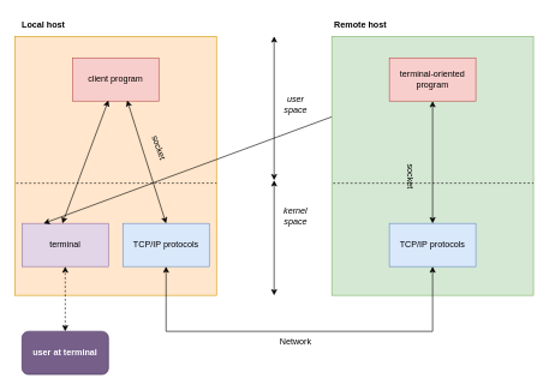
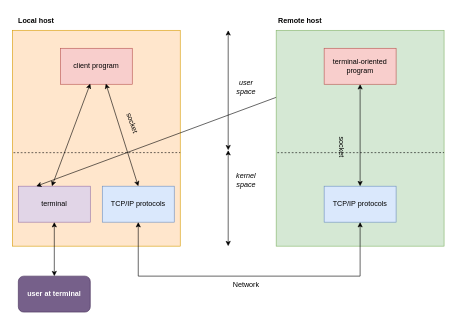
  <mxCell id="0" />
  <mxCell id="1" parent="0" />
  <mxCell id="2" value="" style="rounded=0;whiteSpace=wrap;html=1;fillColor=#ffe6cc;strokeColor=#d79b00;" vertex="1" parent="1"><mxGeometry x="20" y="50" width="280" height="360" as="geometry" /></mxCell>
  <mxCell id="3" value="Local host" style="text;html=1;align=center;verticalAlign=middle;whiteSpace=wrap;rounded=0;fontStyle=1" vertex="1" parent="1"><mxGeometry x="20" y="20" width="80" height="30" as="geometry" /></mxCell>
  <mxCell id="4" value="client program" style="rounded=0;whiteSpace=wrap;html=1;fillColor=#f8cecc;strokeColor=#b85450;" vertex="1" parent="1"><mxGeometry x="100" y="80" width="120" height="60" as="geometry" /></mxCell>
  <mxCell id="5" value="" style="endArrow=none;html=1;rounded=0;exitX=0.007;exitY=0.567;exitDx=0;exitDy=0;exitPerimeter=0;dashed=1;" edge="1" parent="1" source="2"><mxGeometry width="50" height="50" relative="1" as="geometry"><mxPoint x="340" y="330" as="sourcePoint" /><mxPoint x="300" y="254" as="targetPoint" /></mxGeometry></mxCell>
  <mxCell id="6" value="terminal" style="rounded=0;whiteSpace=wrap;html=1;fillColor=#e1d5e7;strokeColor=#9673a6;" vertex="1" parent="1"><mxGeometry x="30" y="310" width="120" height="60" as="geometry" /></mxCell>
  <mxCell id="7" value="TCP/IP protocols" style="rounded=0;whiteSpace=wrap;html=1;fillColor=#dae8fc;strokeColor=#6c8ebf;" vertex="1" parent="1"><mxGeometry x="170" y="310" width="120" height="60" as="geometry" /></mxCell>
  <mxCell id="8" value="&lt;b&gt;user at terminal&lt;/b&gt;" style="rounded=1;whiteSpace=wrap;html=1;fillColor=#76608a;fontColor=#ffffff;strokeColor=#432D57;" vertex="1" parent="1"><mxGeometry x="30" y="460" width="120" height="60" as="geometry" /></mxCell>
- <mxCell id="9" value="" style="endArrow=classic;startArrow=classic;html=1;rounded=0;exitX=0.5;exitY=0;exitDx=0;exitDy=0;entryX=0.5;entryY=1;entryDx=0;entryDy=0;dashed=1;" edge="1" parent="1" source="8" target="6"><mxGeometry width="50" height="50" relative="1" as="geometry"><mxPoint x="340" y="330" as="sourcePoint" /><mxPoint x="390" y="280" as="targetPoint" /></mxGeometry></mxCell>
+ <mxCell id="9" value="" style="endArrow=classic;startArrow=classic;html=1;rounded=0;exitX=0.5;exitY=0;exitDx=0;exitDy=0;entryX=0.5;entryY=1;entryDx=0;entryDy=0;" edge="1" parent="1" source="8" target="6"><mxGeometry width="50" height="50" relative="1" as="geometry"><mxPoint x="340" y="330" as="sourcePoint" /><mxPoint x="390" y="280" as="targetPoint" /></mxGeometry></mxCell>
  <mxCell id="10" value="" style="endArrow=classic;startArrow=classic;html=1;rounded=0;exitX=0.25;exitY=0;exitDx=0;exitDy=0;" edge="1" parent="1" source="6" target="16"><mxGeometry width="50" height="50" relative="1" as="geometry"><mxPoint x="340" y="330" as="sourcePoint" /><mxPoint x="390" y="280" as="targetPoint" /></mxGeometry></mxCell>
  <mxCell id="11" value="" style="endArrow=classic;startArrow=classic;html=1;rounded=0;exitX=0.25;exitY=0;exitDx=0;exitDy=0;entryX=0.2;entryY=0.983;entryDx=0;entryDy=0;entryPerimeter=0;" edge="1" parent="1"><mxGeometry width="50" height="50" relative="1" as="geometry"><mxPoint x="86" y="310" as="sourcePoint" /><mxPoint x="150" y="139" as="targetPoint" /></mxGeometry></mxCell>
  <mxCell id="12" value="" style="endArrow=classic;startArrow=classic;html=1;rounded=0;entryX=0.633;entryY=0.983;entryDx=0;entryDy=0;entryPerimeter=0;exitX=0.5;exitY=0;exitDx=0;exitDy=0;" edge="1" parent="1" source="7" target="4"><mxGeometry width="50" height="50" relative="1" as="geometry"><mxPoint x="340" y="330" as="sourcePoint" /><mxPoint x="390" y="280" as="targetPoint" /></mxGeometry></mxCell>
  <mxCell id="13" value="socket" style="text;html=1;align=center;verticalAlign=middle;whiteSpace=wrap;rounded=0;rotation=70;" vertex="1" parent="1"><mxGeometry x="190" y="190" width="60" height="30" as="geometry" /></mxCell>
  <mxCell id="14" value="" style="rounded=0;whiteSpace=wrap;html=1;fillColor=#d5e8d4;strokeColor=#82b366;" vertex="1" parent="1"><mxGeometry x="460" y="50" width="280" height="360" as="geometry" /></mxCell>
  <mxCell id="15" value="Remote host" style="text;html=1;align=center;verticalAlign=middle;whiteSpace=wrap;rounded=0;fontStyle=1" vertex="1" parent="1"><mxGeometry x="460" y="20" width="80" height="30" as="geometry" /></mxCell>
  <mxCell id="16" value="terminal-oriented program" style="rounded=0;whiteSpace=wrap;html=1;fillColor=#f8cecc;strokeColor=#b85450;" vertex="1" parent="1"><mxGeometry x="540" y="80" width="120" height="60" as="geometry" /></mxCell>
  <mxCell id="17" value="" style="endArrow=none;html=1;rounded=0;exitX=0.007;exitY=0.567;exitDx=0;exitDy=0;exitPerimeter=0;dashed=1;" edge="1" parent="1" source="14"><mxGeometry width="50" height="50" relative="1" as="geometry"><mxPoint x="780" y="330" as="sourcePoint" /><mxPoint x="740" y="254" as="targetPoint" /></mxGeometry></mxCell>
  <mxCell id="18" value="TCP/IP protocols" style="rounded=0;whiteSpace=wrap;html=1;fillColor=#dae8fc;strokeColor=#6c8ebf;" vertex="1" parent="1"><mxGeometry x="540" y="310" width="120" height="60" as="geometry" /></mxCell>
  <mxCell id="19" value="" style="endArrow=classic;startArrow=classic;html=1;rounded=0;entryX=0.5;entryY=1;entryDx=0;entryDy=0;exitX=0.5;exitY=0;exitDx=0;exitDy=0;" edge="1" parent="1" source="18" target="16"><mxGeometry width="50" height="50" relative="1" as="geometry"><mxPoint x="780" y="330" as="sourcePoint" /><mxPoint x="830" y="280" as="targetPoint" /></mxGeometry></mxCell>
  <mxCell id="20" value="socket" style="text;html=1;align=center;verticalAlign=middle;whiteSpace=wrap;rounded=0;rotation=90;" vertex="1" parent="1"><mxGeometry x="540" y="230" width="60" height="30" as="geometry" /></mxCell>
  <mxCell id="21" value="" style="endArrow=classic;startArrow=classic;html=1;rounded=0;exitX=0.5;exitY=1;exitDx=0;exitDy=0;entryX=0.5;entryY=1;entryDx=0;entryDy=0;" edge="1" parent="1" source="7" target="18"><mxGeometry width="50" height="50" relative="1" as="geometry"><mxPoint x="470" y="330" as="sourcePoint" /><mxPoint x="520" y="280" as="targetPoint" /><Array as="points"><mxPoint x="230" y="460" /><mxPoint x="600" y="460" /></Array></mxGeometry></mxCell>
  <mxCell id="22" value="Network" style="text;html=1;align=center;verticalAlign=middle;whiteSpace=wrap;rounded=0;" vertex="1" parent="1"><mxGeometry x="380" y="460" width="60" height="30" as="geometry" /></mxCell>
  <mxCell id="23" value="" style="endArrow=classic;startArrow=classic;html=1;rounded=0;" edge="1" parent="1"><mxGeometry width="50" height="50" relative="1" as="geometry"><mxPoint x="380" y="410" as="sourcePoint" /><mxPoint x="380" y="250" as="targetPoint" /></mxGeometry></mxCell>
  <mxCell id="24" value="" style="endArrow=classic;startArrow=classic;html=1;rounded=0;" edge="1" parent="1"><mxGeometry width="50" height="50" relative="1" as="geometry"><mxPoint x="380" y="250" as="sourcePoint" /><mxPoint x="380" y="50" as="targetPoint" /></mxGeometry></mxCell>
  <mxCell id="25" value="&lt;i&gt;kernel space&lt;/i&gt;" style="text;html=1;align=center;verticalAlign=middle;whiteSpace=wrap;rounded=0;" vertex="1" parent="1"><mxGeometry x="380" y="285" width="60" height="30" as="geometry" /></mxCell>
  <mxCell id="26" value="&lt;i&gt;user space&lt;/i&gt;" style="text;html=1;align=center;verticalAlign=middle;whiteSpace=wrap;rounded=0;" vertex="1" parent="1"><mxGeometry x="380" y="130" width="60" height="30" as="geometry" /></mxCell>
